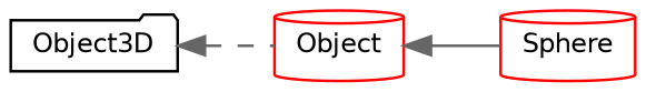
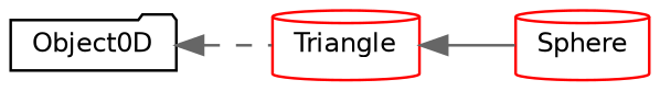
  digraph {
    rankdir=LR
    node [color=red fillcolor=white fontname=Helvetica fontsize=10 shape=cylinder style=filled]
    edge [color=gray40 dir=back fontname=Helvetica fontsize=10 labelfontname=Helvetica labelfontsize=10]
-   n1 [color=black height=0.2 label=Object3D shape=folder width=0.4]
-   n2 [height=0.2 label=Object width=0.4]
+   n1 [color=black height=0.2 label=Object0D shape=folder width=0.4]
+   n2 [height=0.2 label=Triangle width=0.4]
    n3 [height=0.2 label=Sphere width=0.4]
    n1 -> n2 [style=dashed]
    n2 -> n3 [style=solid]
  }
